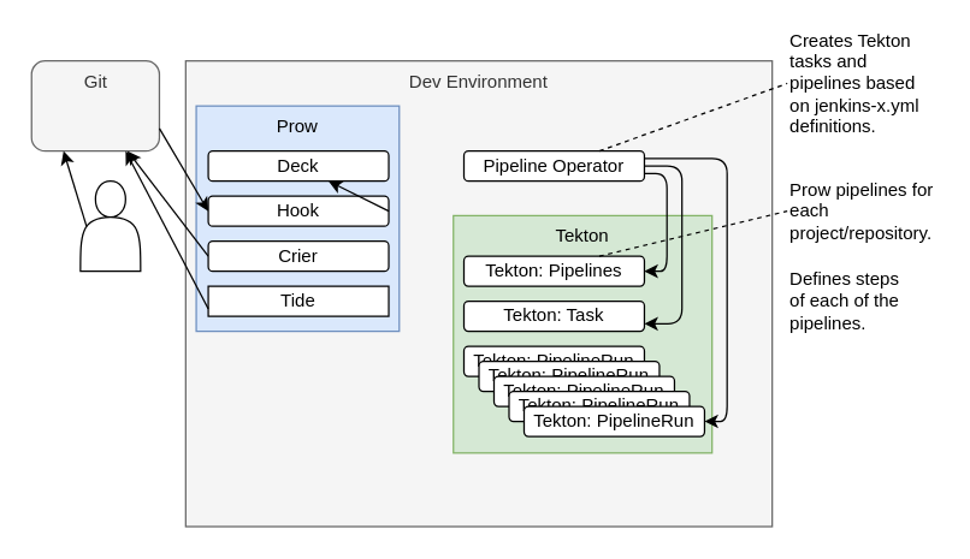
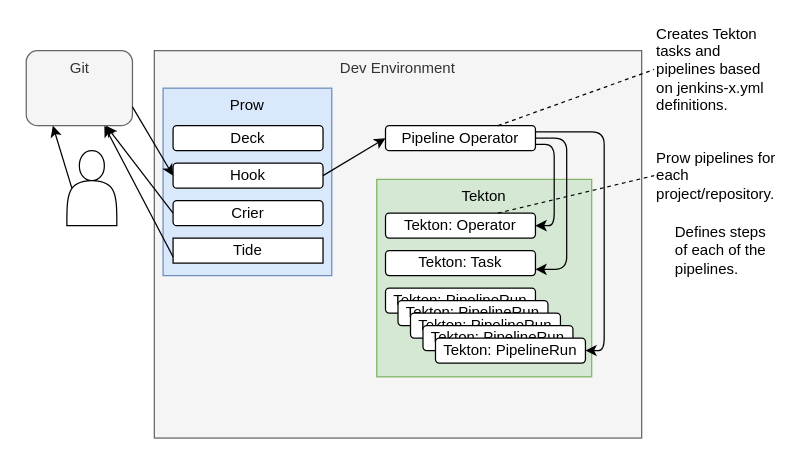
  <mxCell id="0" />
  <mxCell id="1" parent="0" />
  <mxCell id="2" value="Dev Environment" style="rounded=0;whiteSpace=wrap;html=1;align=center;verticalAlign=top;fillColor=#f5f5f5;strokeColor=#666666;fontColor=#333333;" parent="1" vertex="1"><mxGeometry x="123" y="40" width="390" height="310" as="geometry" /></mxCell>
  <mxCell id="3" value="Tekton" style="rounded=0;whiteSpace=wrap;html=1;align=center;verticalAlign=top;fillColor=#d5e8d4;strokeColor=#82b366;" parent="1" vertex="1"><mxGeometry x="301" y="143" width="172" height="158" as="geometry" /></mxCell>
  <mxCell id="4" value="Prow" style="rounded=0;whiteSpace=wrap;html=1;align=center;verticalAlign=top;fillColor=#dae8fc;strokeColor=#6c8ebf;" parent="1" vertex="1"><mxGeometry x="130" y="70" width="135" height="150" as="geometry" /></mxCell>
  <mxCell id="5" value="Hook" style="rounded=1;whiteSpace=wrap;html=1;" parent="1" vertex="1"><mxGeometry x="138" y="130" width="120" height="20" as="geometry" /></mxCell>
  <mxCell id="6" value="Git" style="rounded=1;whiteSpace=wrap;html=1;verticalAlign=top;fillColor=#f5f5f5;strokeColor=#666666;fontColor=#333333;" parent="1" vertex="1"><mxGeometry x="20.5" y="40" width="85" height="60" as="geometry" /></mxCell>
  <mxCell id="7" value="" style="endArrow=classic;html=1;exitX=0;exitY=0.5;exitDx=0;exitDy=0;entryX=0.75;entryY=1;entryDx=0;entryDy=0;" parent="1" source="9" target="6" edge="1"><mxGeometry width="50" height="50" relative="1" as="geometry"><mxPoint x="33" y="290" as="sourcePoint" /><mxPoint x="83" y="240" as="targetPoint" /></mxGeometry></mxCell>
  <mxCell id="8" value="Deck" style="rounded=1;whiteSpace=wrap;html=1;" parent="1" vertex="1"><mxGeometry x="138" y="100" width="120" height="20" as="geometry" /></mxCell>
  <mxCell id="9" value="Crier" style="rounded=1;whiteSpace=wrap;html=1;" parent="1" vertex="1"><mxGeometry x="138" y="160" width="120" height="20" as="geometry" /></mxCell>
  <mxCell id="10" value="" style="endArrow=classic;html=1;exitX=1;exitY=0.75;exitDx=0;exitDy=0;entryX=0;entryY=0.5;entryDx=0;entryDy=0;" parent="1" source="6" target="5" edge="1"><mxGeometry width="50" height="50" relative="1" as="geometry"><mxPoint x="73" y="110" as="sourcePoint" /><mxPoint x="123" y="60" as="targetPoint" /></mxGeometry></mxCell>
  <mxCell id="11" value="Pipeline Operator" style="rounded=1;whiteSpace=wrap;html=1;" parent="1" vertex="1"><mxGeometry x="308" y="100" width="120" height="20" as="geometry" /></mxCell>
- <mxCell id="12" value="" style="endArrow=classic;html=1;exitX=1;exitY=0.5;exitDx=0;exitDy=0;" parent="1" source="5" target="8" edge="1"><mxGeometry width="50" height="50" relative="1" as="geometry"><mxPoint x="23" y="360" as="sourcePoint" /><mxPoint x="73" y="310" as="targetPoint" /></mxGeometry></mxCell>
+ <mxCell id="12" value="" style="endArrow=classic;html=1;exitX=1;exitY=0.5;exitDx=0;exitDy=0;entryX=0;entryY=0.5;entryDx=0;entryDy=0;" parent="1" source="5" target="11" edge="1"><mxGeometry width="50" height="50" relative="1" as="geometry"><mxPoint x="23" y="360" as="sourcePoint" /><mxPoint x="73" y="310" as="targetPoint" /></mxGeometry></mxCell>
  <mxCell id="13" value="&lt;div&gt;&lt;span&gt;Creates Tekton tasks and pipelines based on jenkins-x.yml definitions.&lt;/span&gt;&lt;/div&gt;" style="text;html=1;strokeColor=none;fillColor=none;align=left;verticalAlign=middle;whiteSpace=wrap;rounded=0;" parent="1" vertex="1"><mxGeometry x="523" y="20" width="100" height="70" as="geometry" /></mxCell>
  <mxCell id="14" value="" style="endArrow=none;dashed=1;html=1;exitX=0.75;exitY=0;exitDx=0;exitDy=0;entryX=0;entryY=0.5;entryDx=0;entryDy=0;" parent="1" source="11" target="13" edge="1"><mxGeometry width="50" height="50" relative="1" as="geometry"><mxPoint x="553" y="380" as="sourcePoint" /><mxPoint x="473" y="350" as="targetPoint" /></mxGeometry></mxCell>
- <mxCell id="15" value="Tekton: Pipelines" style="rounded=1;whiteSpace=wrap;html=1;" parent="1" vertex="1"><mxGeometry x="308" y="170" width="120" height="20" as="geometry" /></mxCell>
+ <mxCell id="15" value="Tekton: Operator" style="rounded=1;whiteSpace=wrap;html=1;" parent="1" vertex="1"><mxGeometry x="308" y="170" width="120" height="20" as="geometry" /></mxCell>
  <mxCell id="16" value="Tekton: Task" style="rounded=1;whiteSpace=wrap;html=1;" parent="1" vertex="1"><mxGeometry x="308" y="200" width="120" height="20" as="geometry" /></mxCell>
  <mxCell id="17" value="Tekton: PipelineRun" style="rounded=1;whiteSpace=wrap;html=1;" parent="1" vertex="1"><mxGeometry x="308" y="230" width="120" height="20" as="geometry" /></mxCell>
  <mxCell id="18" value="Tekton: PipelineRun" style="rounded=1;whiteSpace=wrap;html=1;" parent="1" vertex="1"><mxGeometry x="318" y="240" width="120" height="20" as="geometry" /></mxCell>
  <mxCell id="19" value="Tekton: PipelineRun" style="rounded=1;whiteSpace=wrap;html=1;" parent="1" vertex="1"><mxGeometry x="328" y="250" width="120" height="20" as="geometry" /></mxCell>
  <mxCell id="20" value="Tekton: PipelineRun" style="rounded=1;whiteSpace=wrap;html=1;" parent="1" vertex="1"><mxGeometry x="338" y="260" width="120" height="20" as="geometry" /></mxCell>
  <mxCell id="21" value="Tekton: PipelineRun" style="rounded=1;whiteSpace=wrap;html=1;" parent="1" vertex="1"><mxGeometry x="348" y="270" width="120" height="20" as="geometry" /></mxCell>
  <mxCell id="22" value="" style="endArrow=classic;html=1;exitX=1;exitY=0.5;exitDx=0;exitDy=0;entryX=1;entryY=0.75;entryDx=0;entryDy=0;" parent="1" source="11" target="16" edge="1"><mxGeometry width="50" height="50" relative="1" as="geometry"><mxPoint x="13" y="360" as="sourcePoint" /><mxPoint x="63" y="310" as="targetPoint" /><Array as="points"><mxPoint x="453" y="110" /><mxPoint x="453" y="215" /></Array></mxGeometry></mxCell>
  <mxCell id="23" value="" style="endArrow=classic;html=1;exitX=1;exitY=0.75;exitDx=0;exitDy=0;entryX=1;entryY=0.5;entryDx=0;entryDy=0;" parent="1" source="11" target="15" edge="1"><mxGeometry width="50" height="50" relative="1" as="geometry"><mxPoint x="438" y="115" as="sourcePoint" /><mxPoint x="438" y="225" as="targetPoint" /><Array as="points"><mxPoint x="443" y="115" /><mxPoint x="443" y="180" /></Array></mxGeometry></mxCell>
  <mxCell id="24" value="" style="endArrow=classic;html=1;exitX=1;exitY=0.25;exitDx=0;exitDy=0;entryX=1;entryY=0.5;entryDx=0;entryDy=0;" parent="1" source="11" target="21" edge="1"><mxGeometry width="50" height="50" relative="1" as="geometry"><mxPoint x="553" y="210" as="sourcePoint" /><mxPoint x="53" y="310" as="targetPoint" /><Array as="points"><mxPoint x="483" y="105" /><mxPoint x="483" y="280" /></Array></mxGeometry></mxCell>
  <mxCell id="25" value="Tide" style="whiteSpace=wrap;html=1;rounded=0;" parent="1" vertex="1"><mxGeometry x="138" y="190" width="120" height="20" as="geometry" /></mxCell>
  <mxCell id="26" value="&lt;div&gt;&lt;span&gt;Prow pipelines for each project/repository.&lt;/span&gt;&lt;/div&gt;" style="text;html=1;strokeColor=none;fillColor=none;align=left;verticalAlign=middle;whiteSpace=wrap;rounded=0;" parent="1" vertex="1"><mxGeometry x="523" y="120" width="100" height="40" as="geometry" /></mxCell>
  <mxCell id="27" value="" style="endArrow=none;dashed=1;html=1;exitX=0.75;exitY=0;exitDx=0;exitDy=0;entryX=0;entryY=0.5;entryDx=0;entryDy=0;" parent="1" source="15" target="26" edge="1"><mxGeometry width="50" height="50" relative="1" as="geometry"><mxPoint x="408" y="110" as="sourcePoint" /><mxPoint x="533" y="80" as="targetPoint" /></mxGeometry></mxCell>
- <mxCell id="28" value="&lt;div&gt;&lt;span&gt;Defines steps of each of the pipelines.&lt;/span&gt;&lt;/div&gt;" style="text;html=1;strokeColor=none;fillColor=none;align=left;verticalAlign=middle;whiteSpace=wrap;rounded=0;" parent="1" vertex="1"><mxGeometry x="523" y="180" width="80" height="40" as="geometry" /></mxCell>
+ <mxCell id="28" value="&lt;div&gt;&lt;span&gt;Defines steps of each of the pipelines.&lt;/span&gt;&lt;/div&gt;" style="text;html=1;strokeColor=none;fillColor=none;align=left;verticalAlign=middle;whiteSpace=wrap;rounded=0;" parent="1" vertex="1"><mxGeometry x="538" y="180" width="80" height="40" as="geometry" /></mxCell>
  <mxCell id="29" value="" style="shape=actor;whiteSpace=wrap;html=1;" parent="1" vertex="1"><mxGeometry x="53" y="120" width="40" height="60" as="geometry" /></mxCell>
  <mxCell id="30" value="" style="endArrow=classic;html=1;exitX=0.1;exitY=0.5;exitDx=0;exitDy=0;entryX=0.25;entryY=1;entryDx=0;entryDy=0;exitPerimeter=0;" parent="1" source="29" target="6" edge="1"><mxGeometry width="50" height="50" relative="1" as="geometry"><mxPoint x="228" y="10" as="sourcePoint" /><mxPoint x="238" y="110" as="targetPoint" /></mxGeometry></mxCell>
  <mxCell id="31" value="" style="endArrow=classic;html=1;exitX=0;exitY=0.75;exitDx=0;exitDy=0;" edge="1" parent="1" source="25"><mxGeometry width="50" height="50" relative="1" as="geometry"><mxPoint x="148" y="180" as="sourcePoint" /><mxPoint x="83" y="100" as="targetPoint" /></mxGeometry></mxCell>
